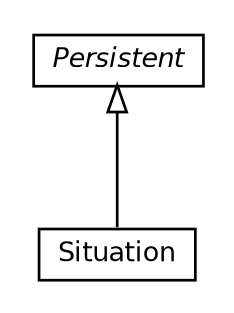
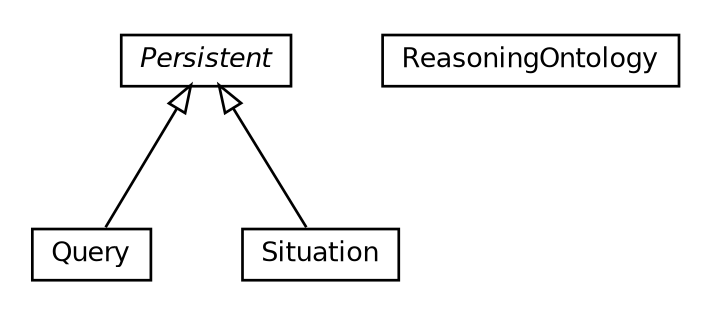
  digraph {
    nodesep=0.25
    ranksep=0.5
    node [fontcolor=black fontname=Helvetica fontsize=10.0 shape=plaintext]
    edge [arrowtail=empty dir=back fontname=Helvetica fontsize=10 headport=p labelfontname=Helvetica labelfontsize=10 tailport=p]
+   n1 [label=<<table title="org.universAAL.ontology.reasoner.Query" border="0" cellborder="1" cellspacing="0" cellpadding="2" port="p" href="./Query.html"> 		<tr><td><table border="0" cellspacing="0" cellpadding="1"> <tr><td align="center" balign="center"> Query </td></tr> 		</table></td></tr> 		</table>>]
    n2 [label=<<table title="org.universAAL.ontology.reasoner.Situation" border="0" cellborder="1" cellspacing="0" cellpadding="2" port="p" href="./Situation.html"> 		<tr><td><table border="0" cellspacing="0" cellpadding="1"> <tr><td align="center" balign="center"> Situation </td></tr> 		</table></td></tr> 		</table>>]
+   n3 [label=<<table title="org.universAAL.ontology.reasoner.ReasoningOntology" border="0" cellborder="1" cellspacing="0" cellpadding="2" port="p" href="./ReasoningOntology.html"> 		<tr><td><table border="0" cellspacing="0" cellpadding="1"> <tr><td align="center" balign="center"> ReasoningOntology </td></tr> 		</table></td></tr> 		</table>>]
    n4 [label=<<table title="org.universAAL.ontology.reasoner.Persistent" border="0" cellborder="1" cellspacing="0" cellpadding="2" port="p" href="./Persistent.html"> 		<tr><td><table border="0" cellspacing="0" cellpadding="1"> <tr><td align="center" balign="center"><font face="Helvetica-Oblique"> Persistent </font></td></tr> 		</table></td></tr> 		</table>>]
+   n4 -> n1
    n4 -> n2
  }
